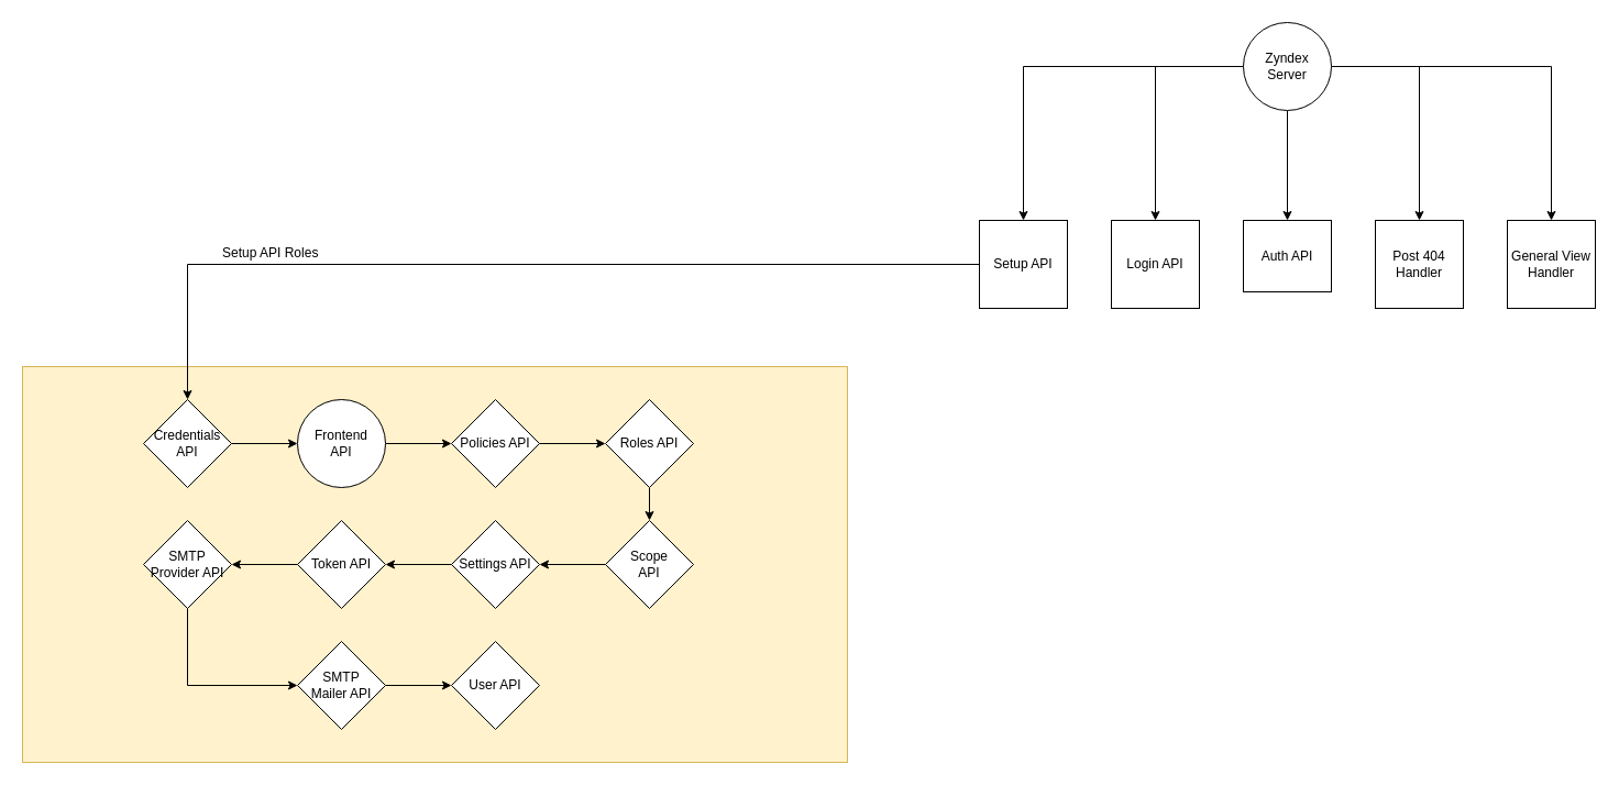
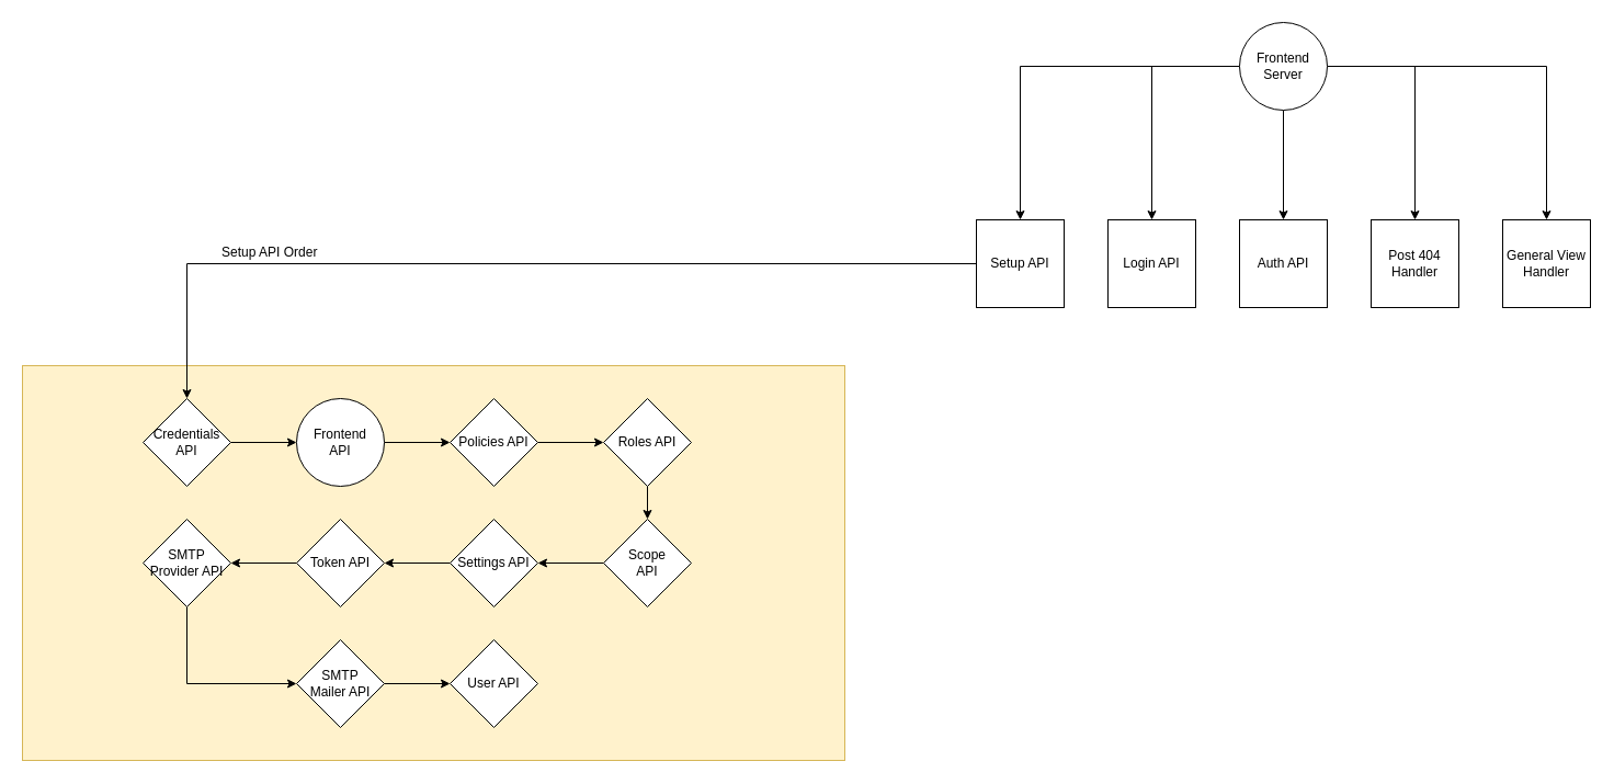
  <mxCell id="0" />
  <mxCell id="1" parent="0" />
  <mxCell id="2" value="" style="rounded=0;whiteSpace=wrap;html=1;strokeColor=#d6b656;fillColor=#fff2cc;" vertex="1" parent="1"><mxGeometry x="20" y="333" width="750" height="360" as="geometry" /></mxCell>
  <mxCell id="3" style="edgeStyle=orthogonalEdgeStyle;rounded=0;orthogonalLoop=1;jettySize=auto;html=1;entryX=0.5;entryY=0;entryDx=0;entryDy=0;" edge="1" parent="1" source="8" target="10"><mxGeometry relative="1" as="geometry" /></mxCell>
  <mxCell id="4" style="edgeStyle=orthogonalEdgeStyle;rounded=0;orthogonalLoop=1;jettySize=auto;html=1;entryX=0.5;entryY=0;entryDx=0;entryDy=0;" edge="1" parent="1" source="8" target="11"><mxGeometry relative="1" as="geometry" /></mxCell>
  <mxCell id="5" style="edgeStyle=orthogonalEdgeStyle;rounded=0;orthogonalLoop=1;jettySize=auto;html=1;entryX=0.5;entryY=0;entryDx=0;entryDy=0;" edge="1" parent="1" source="8" target="12"><mxGeometry relative="1" as="geometry" /></mxCell>
  <mxCell id="6" style="edgeStyle=orthogonalEdgeStyle;rounded=0;orthogonalLoop=1;jettySize=auto;html=1;entryX=0.5;entryY=0;entryDx=0;entryDy=0;" edge="1" parent="1" source="8" target="13"><mxGeometry relative="1" as="geometry" /></mxCell>
  <mxCell id="7" style="edgeStyle=orthogonalEdgeStyle;rounded=0;orthogonalLoop=1;jettySize=auto;html=1;entryX=0.5;entryY=0;entryDx=0;entryDy=0;" edge="1" parent="1" source="8" target="14"><mxGeometry relative="1" as="geometry" /></mxCell>
- <mxCell id="8" value="Zyndex Server" style="ellipse;whiteSpace=wrap;html=1;aspect=fixed;" parent="1" vertex="1"><mxGeometry x="1130" y="20" width="80" height="80" as="geometry" /></mxCell>
+ <mxCell id="8" value="Frontend Server" style="ellipse;whiteSpace=wrap;html=1;aspect=fixed;" parent="1" vertex="1"><mxGeometry x="1130" y="20" width="80" height="80" as="geometry" /></mxCell>
  <mxCell id="9" style="edgeStyle=orthogonalEdgeStyle;rounded=0;orthogonalLoop=1;jettySize=auto;html=1;entryX=0.5;entryY=0;entryDx=0;entryDy=0;" edge="1" parent="1" source="10" target="22"><mxGeometry relative="1" as="geometry" /></mxCell>
  <mxCell id="10" value="Setup API" style="whiteSpace=wrap;html=1;aspect=fixed;" vertex="1" parent="1"><mxGeometry x="890" y="200" width="80" height="80" as="geometry" /></mxCell>
  <mxCell id="11" value="Login API" style="whiteSpace=wrap;html=1;aspect=fixed;" vertex="1" parent="1"><mxGeometry x="1010" y="200" width="80" height="80" as="geometry" /></mxCell>
  <mxCell id="12" value="General View Handler" style="whiteSpace=wrap;html=1;aspect=fixed;" vertex="1" parent="1"><mxGeometry x="1370" y="200" width="80" height="80" as="geometry" /></mxCell>
  <mxCell id="13" value="Post 404 Handler" style="whiteSpace=wrap;html=1;aspect=fixed;" vertex="1" parent="1"><mxGeometry x="1250" y="200" width="80" height="80" as="geometry" /></mxCell>
- <mxCell id="14" value="Auth API" style="whiteSpace=wrap;html=1;aspect=fixed;" vertex="1" parent="1"><mxGeometry x="1130" y="200" width="80" height="65" as="geometry" /></mxCell>
+ <mxCell id="14" value="Auth API" style="whiteSpace=wrap;html=1;aspect=fixed;" vertex="1" parent="1"><mxGeometry x="1130" y="200" width="80" height="80" as="geometry" /></mxCell>
  <mxCell id="15" style="edgeStyle=orthogonalEdgeStyle;rounded=0;orthogonalLoop=1;jettySize=auto;html=1;entryX=0;entryY=0.5;entryDx=0;entryDy=0;" edge="1" parent="1" source="16" target="18"><mxGeometry relative="1" as="geometry" /></mxCell>
  <mxCell id="16" value="Frontend &lt;br&gt;API" style="ellipse;whiteSpace=wrap;html=1;" vertex="1" parent="1"><mxGeometry x="270" y="363" width="80" height="80" as="geometry" /></mxCell>
  <mxCell id="17" style="edgeStyle=orthogonalEdgeStyle;rounded=0;orthogonalLoop=1;jettySize=auto;html=1;entryX=0;entryY=0.5;entryDx=0;entryDy=0;" edge="1" parent="1" source="18" target="20"><mxGeometry relative="1" as="geometry" /></mxCell>
  <mxCell id="18" value="Policies API" style="rhombus;whiteSpace=wrap;html=1;" vertex="1" parent="1"><mxGeometry x="410" y="363" width="80" height="80" as="geometry" /></mxCell>
  <mxCell id="19" style="edgeStyle=orthogonalEdgeStyle;rounded=0;orthogonalLoop=1;jettySize=auto;html=1;entryX=0.5;entryY=0;entryDx=0;entryDy=0;" edge="1" parent="1" source="20" target="24"><mxGeometry relative="1" as="geometry" /></mxCell>
  <mxCell id="20" value="Roles API" style="rhombus;whiteSpace=wrap;html=1;" vertex="1" parent="1"><mxGeometry x="550" y="363" width="80" height="80" as="geometry" /></mxCell>
  <mxCell id="21" style="edgeStyle=orthogonalEdgeStyle;rounded=0;orthogonalLoop=1;jettySize=auto;html=1;entryX=0;entryY=0.5;entryDx=0;entryDy=0;" edge="1" parent="1" source="22" target="16"><mxGeometry relative="1" as="geometry" /></mxCell>
  <mxCell id="22" value="Credentials API" style="rhombus;whiteSpace=wrap;html=1;" vertex="1" parent="1"><mxGeometry x="130" y="363" width="80" height="80" as="geometry" /></mxCell>
  <mxCell id="23" style="edgeStyle=orthogonalEdgeStyle;rounded=0;orthogonalLoop=1;jettySize=auto;html=1;entryX=1;entryY=0.5;entryDx=0;entryDy=0;" edge="1" parent="1" source="24" target="26"><mxGeometry relative="1" as="geometry" /></mxCell>
  <mxCell id="24" value="Scope&lt;br&gt;API" style="rhombus;whiteSpace=wrap;html=1;" vertex="1" parent="1"><mxGeometry x="550" y="473" width="80" height="80" as="geometry" /></mxCell>
  <mxCell id="25" style="edgeStyle=orthogonalEdgeStyle;rounded=0;orthogonalLoop=1;jettySize=auto;html=1;entryX=1;entryY=0.5;entryDx=0;entryDy=0;" edge="1" parent="1" source="26" target="28"><mxGeometry relative="1" as="geometry" /></mxCell>
  <mxCell id="26" value="Settings API" style="rhombus;whiteSpace=wrap;html=1;" vertex="1" parent="1"><mxGeometry x="410" y="473" width="80" height="80" as="geometry" /></mxCell>
  <mxCell id="27" style="edgeStyle=orthogonalEdgeStyle;rounded=0;orthogonalLoop=1;jettySize=auto;html=1;entryX=1;entryY=0.5;entryDx=0;entryDy=0;" edge="1" parent="1" source="28" target="30"><mxGeometry relative="1" as="geometry" /></mxCell>
  <mxCell id="28" value="Token API" style="rhombus;whiteSpace=wrap;html=1;" vertex="1" parent="1"><mxGeometry x="270" y="473" width="80" height="80" as="geometry" /></mxCell>
  <mxCell id="29" style="edgeStyle=orthogonalEdgeStyle;rounded=0;orthogonalLoop=1;jettySize=auto;html=1;entryX=0;entryY=0.5;entryDx=0;entryDy=0;" edge="1" parent="1" source="30" target="32"><mxGeometry relative="1" as="geometry"><Array as="points"><mxPoint x="170" y="623" /></Array></mxGeometry></mxCell>
  <mxCell id="30" value="SMTP&lt;br&gt;Provider API" style="rhombus;whiteSpace=wrap;html=1;" vertex="1" parent="1"><mxGeometry x="130" y="473" width="80" height="80" as="geometry" /></mxCell>
  <mxCell id="31" style="edgeStyle=orthogonalEdgeStyle;rounded=0;orthogonalLoop=1;jettySize=auto;html=1;entryX=0;entryY=0.5;entryDx=0;entryDy=0;" edge="1" parent="1" source="32" target="33"><mxGeometry relative="1" as="geometry" /></mxCell>
  <mxCell id="32" value="SMTP&lt;br&gt;Mailer API" style="rhombus;whiteSpace=wrap;html=1;" vertex="1" parent="1"><mxGeometry x="270" y="583" width="80" height="80" as="geometry" /></mxCell>
  <mxCell id="33" value="User API" style="rhombus;whiteSpace=wrap;html=1;" vertex="1" parent="1"><mxGeometry x="410" y="583" width="80" height="80" as="geometry" /></mxCell>
- <mxCell id="34" value="Setup API Roles" style="text;html=1;align=left;verticalAlign=middle;resizable=0;points=[];autosize=1;strokeColor=none;fillColor=none;" vertex="1" parent="1"><mxGeometry x="200" y="220" width="100" height="20" as="geometry" /></mxCell>
+ <mxCell id="34" value="Setup API Order" style="text;html=1;align=left;verticalAlign=middle;resizable=0;points=[];autosize=1;strokeColor=none;fillColor=none;" vertex="1" parent="1"><mxGeometry x="200" y="220" width="100" height="20" as="geometry" /></mxCell>
